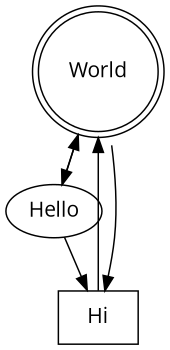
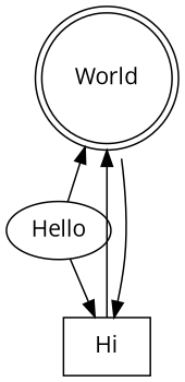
  digraph {
    concentrate=true
    fontname="Open Sans"
    node [fontname="Open Sans"]
    edge [fontname="Open Sans"]
    World [shape=doublecircle]
    Hello
    Hi [shape=box]
-   World -> Hello
    World -> Hi
    Hello -> World
    Hello -> Hi
    Hi -> World
  }
